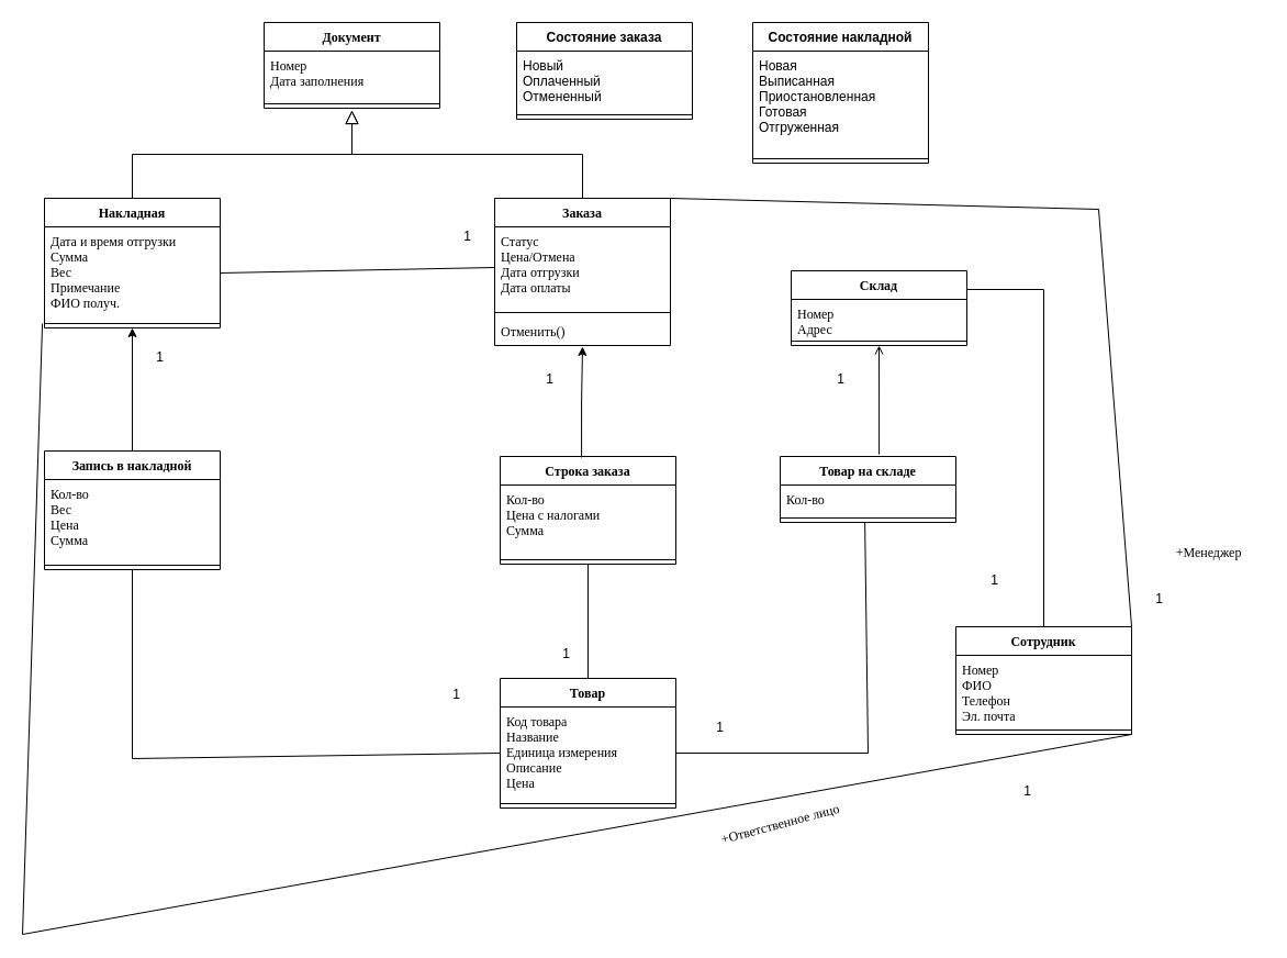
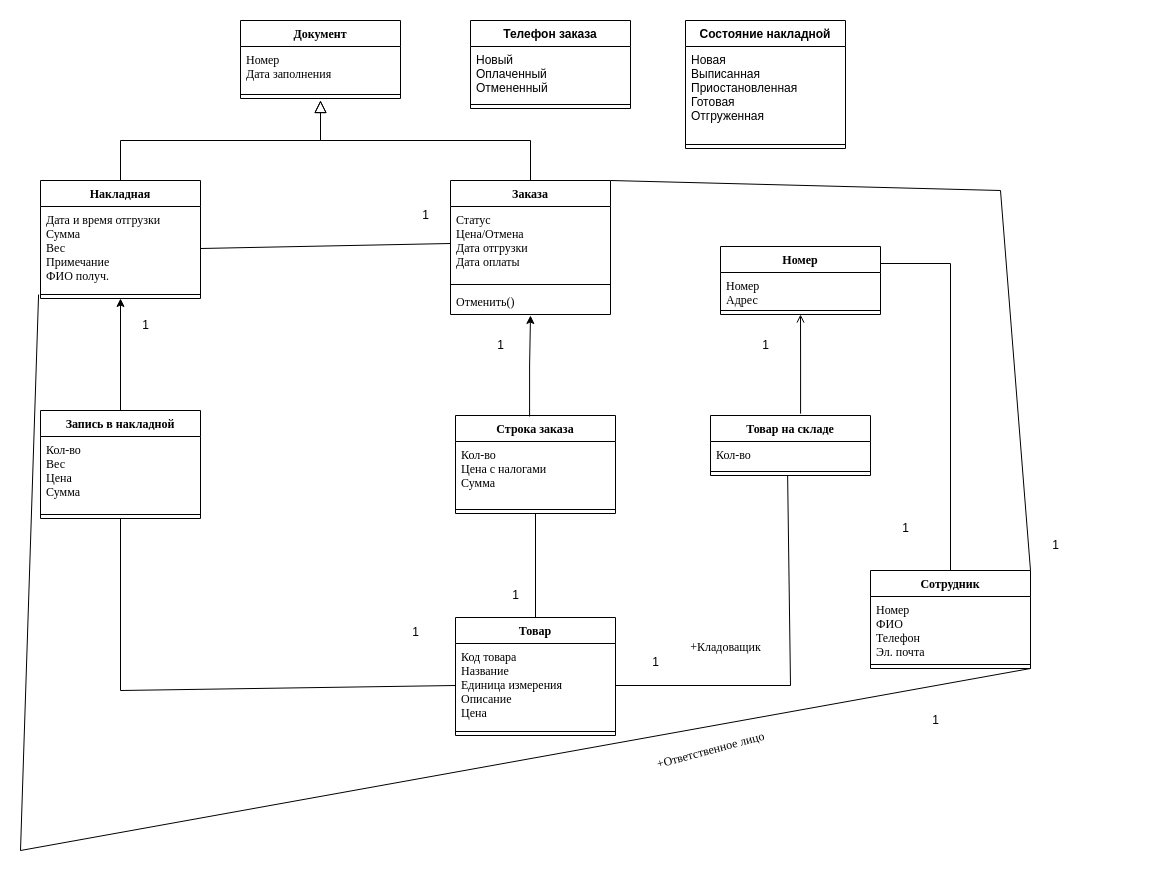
  <mxCell id="0" />
  <mxCell id="1" parent="0" />
  <mxCell id="2" value="Состояние накладной" style="swimlane;fontStyle=1;align=center;verticalAlign=top;childLayout=stackLayout;horizontal=1;startSize=26;horizontalStack=0;resizeParent=1;resizeParentMax=0;resizeLast=0;collapsible=1;marginBottom=0;" parent="1" vertex="1"><mxGeometry x="685" y="20" width="160" height="128" as="geometry"><mxRectangle x="450" y="170" width="170" height="30" as="alternateBounds" /></mxGeometry></mxCell>
  <mxCell id="3" value="Новая&#10;Выписанная&#10;Приостановленная&#10;Готовая&#10;Отгруженная" style="text;strokeColor=none;fillColor=none;align=left;verticalAlign=top;spacingLeft=4;spacingRight=4;overflow=hidden;rotatable=0;points=[[0,0.5],[1,0.5]];portConstraint=eastwest;" parent="2" vertex="1"><mxGeometry y="26" width="160" height="94" as="geometry" /></mxCell>
  <mxCell id="4" value="" style="line;strokeWidth=1;fillColor=none;align=left;verticalAlign=middle;spacingTop=-1;spacingLeft=3;spacingRight=3;rotatable=0;labelPosition=right;points=[];portConstraint=eastwest;strokeColor=inherit;" parent="2" vertex="1"><mxGeometry y="120" width="160" height="8" as="geometry" /></mxCell>
- <mxCell id="5" value="Состояние заказа" style="swimlane;fontStyle=1;align=center;verticalAlign=top;childLayout=stackLayout;horizontal=1;startSize=26;horizontalStack=0;resizeParent=1;resizeParentMax=0;resizeLast=0;collapsible=1;marginBottom=0;" parent="1" vertex="1"><mxGeometry x="470" y="20" width="160" height="88" as="geometry" /></mxCell>
+ <mxCell id="5" value="Телефон заказа" style="swimlane;fontStyle=1;align=center;verticalAlign=top;childLayout=stackLayout;horizontal=1;startSize=26;horizontalStack=0;resizeParent=1;resizeParentMax=0;resizeLast=0;collapsible=1;marginBottom=0;" parent="1" vertex="1"><mxGeometry x="470" y="20" width="160" height="88" as="geometry" /></mxCell>
  <mxCell id="6" value="Новый&#10;Оплаченный&#10;Отмененный" style="text;strokeColor=none;fillColor=none;align=left;verticalAlign=top;spacingLeft=4;spacingRight=4;overflow=hidden;rotatable=0;points=[[0,0.5],[1,0.5]];portConstraint=eastwest;" parent="5" vertex="1"><mxGeometry y="26" width="160" height="54" as="geometry" /></mxCell>
  <mxCell id="7" value="" style="line;strokeWidth=1;fillColor=none;align=left;verticalAlign=middle;spacingTop=-1;spacingLeft=3;spacingRight=3;rotatable=0;labelPosition=right;points=[];portConstraint=eastwest;strokeColor=inherit;" parent="5" vertex="1"><mxGeometry y="80" width="160" height="8" as="geometry" /></mxCell>
  <mxCell id="8" value="Документ" style="swimlane;fontStyle=1;align=center;verticalAlign=top;childLayout=stackLayout;horizontal=1;startSize=26;horizontalStack=0;resizeParent=1;resizeParentMax=0;resizeLast=0;collapsible=1;marginBottom=0;fontFamily=Verdana;" vertex="1" parent="1"><mxGeometry x="240" y="20" width="160" height="78" as="geometry" /></mxCell>
  <mxCell id="9" value="Номер&#10;Дата заполнения" style="text;strokeColor=none;fillColor=none;align=left;verticalAlign=top;spacingLeft=4;spacingRight=4;overflow=hidden;rotatable=0;points=[[0,0.5],[1,0.5]];portConstraint=eastwest;fontFamily=Verdana;" vertex="1" parent="8"><mxGeometry y="26" width="160" height="44" as="geometry" /></mxCell>
  <mxCell id="10" value="" style="line;strokeWidth=1;fillColor=none;align=left;verticalAlign=middle;spacingTop=-1;spacingLeft=3;spacingRight=3;rotatable=0;labelPosition=right;points=[];portConstraint=eastwest;strokeColor=inherit;fontFamily=Verdana;" vertex="1" parent="8"><mxGeometry y="70" width="160" height="8" as="geometry" /></mxCell>
  <mxCell id="11" value="Накладная" style="swimlane;fontStyle=1;align=center;verticalAlign=top;childLayout=stackLayout;horizontal=1;startSize=26;horizontalStack=0;resizeParent=1;resizeParentMax=0;resizeLast=0;collapsible=1;marginBottom=0;fontFamily=Verdana;" vertex="1" parent="1"><mxGeometry x="40" y="180" width="160" height="118" as="geometry" /></mxCell>
  <mxCell id="12" value="Дата и время отгрузки&#10;Сумма&#10;Вес&#10;Примечание&#10;ФИО получ." style="text;strokeColor=none;fillColor=none;align=left;verticalAlign=top;spacingLeft=4;spacingRight=4;overflow=hidden;rotatable=0;points=[[0,0.5],[1,0.5]];portConstraint=eastwest;fontFamily=Verdana;" vertex="1" parent="11"><mxGeometry y="26" width="160" height="84" as="geometry" /></mxCell>
  <mxCell id="13" value="" style="line;strokeWidth=1;fillColor=none;align=left;verticalAlign=middle;spacingTop=-1;spacingLeft=3;spacingRight=3;rotatable=0;labelPosition=right;points=[];portConstraint=eastwest;strokeColor=inherit;fontFamily=Verdana;" vertex="1" parent="11"><mxGeometry y="110" width="160" height="8" as="geometry" /></mxCell>
  <mxCell id="14" value="Запись в накладной" style="swimlane;fontStyle=1;align=center;verticalAlign=top;childLayout=stackLayout;horizontal=1;startSize=26;horizontalStack=0;resizeParent=1;resizeParentMax=0;resizeLast=0;collapsible=1;marginBottom=0;fontFamily=Verdana;" vertex="1" parent="1"><mxGeometry x="40" y="410" width="160" height="108" as="geometry" /></mxCell>
  <mxCell id="15" value="Кол-во&#10;Вес&#10;Цена&#10;Сумма" style="text;strokeColor=none;fillColor=none;align=left;verticalAlign=top;spacingLeft=4;spacingRight=4;overflow=hidden;rotatable=0;points=[[0,0.5],[1,0.5]];portConstraint=eastwest;fontFamily=Verdana;" vertex="1" parent="14"><mxGeometry y="26" width="160" height="74" as="geometry" /></mxCell>
  <mxCell id="16" value="" style="line;strokeWidth=1;fillColor=none;align=left;verticalAlign=middle;spacingTop=-1;spacingLeft=3;spacingRight=3;rotatable=0;labelPosition=right;points=[];portConstraint=eastwest;strokeColor=inherit;fontFamily=Verdana;" vertex="1" parent="14"><mxGeometry y="100" width="160" height="8" as="geometry" /></mxCell>
  <mxCell id="17" value="Строка заказа" style="swimlane;fontStyle=1;align=center;verticalAlign=top;childLayout=stackLayout;horizontal=1;startSize=26;horizontalStack=0;resizeParent=1;resizeParentMax=0;resizeLast=0;collapsible=1;marginBottom=0;fontFamily=Verdana;" vertex="1" parent="1"><mxGeometry x="455" y="415" width="160" height="98" as="geometry" /></mxCell>
  <mxCell id="18" value="Кол-во&#10;Цена с налогами&#10;Сумма" style="text;strokeColor=none;fillColor=none;align=left;verticalAlign=top;spacingLeft=4;spacingRight=4;overflow=hidden;rotatable=0;points=[[0,0.5],[1,0.5]];portConstraint=eastwest;fontFamily=Verdana;" vertex="1" parent="17"><mxGeometry y="26" width="160" height="64" as="geometry" /></mxCell>
  <mxCell id="19" value="" style="line;strokeWidth=1;fillColor=none;align=left;verticalAlign=middle;spacingTop=-1;spacingLeft=3;spacingRight=3;rotatable=0;labelPosition=right;points=[];portConstraint=eastwest;strokeColor=inherit;fontFamily=Verdana;" vertex="1" parent="17"><mxGeometry y="90" width="160" height="8" as="geometry" /></mxCell>
- <mxCell id="20" value="Склад" style="swimlane;fontStyle=1;align=center;verticalAlign=top;childLayout=stackLayout;horizontal=1;startSize=26;horizontalStack=0;resizeParent=1;resizeParentMax=0;resizeLast=0;collapsible=1;marginBottom=0;fontFamily=Verdana;" vertex="1" parent="1"><mxGeometry x="720" y="246" width="160" height="68" as="geometry" /></mxCell>
+ <mxCell id="20" value="Номер" style="swimlane;fontStyle=1;align=center;verticalAlign=top;childLayout=stackLayout;horizontal=1;startSize=26;horizontalStack=0;resizeParent=1;resizeParentMax=0;resizeLast=0;collapsible=1;marginBottom=0;fontFamily=Verdana;" vertex="1" parent="1"><mxGeometry x="720" y="246" width="160" height="68" as="geometry" /></mxCell>
  <mxCell id="21" value="Номер&#10;Адрес" style="text;strokeColor=none;fillColor=none;align=left;verticalAlign=top;spacingLeft=4;spacingRight=4;overflow=hidden;rotatable=0;points=[[0,0.5],[1,0.5]];portConstraint=eastwest;fontFamily=Verdana;" vertex="1" parent="20"><mxGeometry y="26" width="160" height="34" as="geometry" /></mxCell>
  <mxCell id="22" value="" style="line;strokeWidth=1;fillColor=none;align=left;verticalAlign=middle;spacingTop=-1;spacingLeft=3;spacingRight=3;rotatable=0;labelPosition=right;points=[];portConstraint=eastwest;strokeColor=inherit;fontFamily=Verdana;" vertex="1" parent="20"><mxGeometry y="60" width="160" height="8" as="geometry" /></mxCell>
  <mxCell id="23" value="Товар" style="swimlane;fontStyle=1;align=center;verticalAlign=top;childLayout=stackLayout;horizontal=1;startSize=26;horizontalStack=0;resizeParent=1;resizeParentMax=0;resizeLast=0;collapsible=1;marginBottom=0;fontFamily=Verdana;" vertex="1" parent="1"><mxGeometry x="455" y="617" width="160" height="118" as="geometry" /></mxCell>
  <mxCell id="24" value="Код товара&#10;Название&#10;Единица измерения&#10;Описание&#10;Цена" style="text;strokeColor=none;fillColor=none;align=left;verticalAlign=top;spacingLeft=4;spacingRight=4;overflow=hidden;rotatable=0;points=[[0,0.5],[1,0.5]];portConstraint=eastwest;fontFamily=Verdana;" vertex="1" parent="23"><mxGeometry y="26" width="160" height="84" as="geometry" /></mxCell>
  <mxCell id="25" value="" style="line;strokeWidth=1;fillColor=none;align=left;verticalAlign=middle;spacingTop=-1;spacingLeft=3;spacingRight=3;rotatable=0;labelPosition=right;points=[];portConstraint=eastwest;strokeColor=inherit;fontFamily=Verdana;" vertex="1" parent="23"><mxGeometry y="110" width="160" height="8" as="geometry" /></mxCell>
  <mxCell id="26" value="Сотрудник" style="swimlane;fontStyle=1;align=center;verticalAlign=top;childLayout=stackLayout;horizontal=1;startSize=26;horizontalStack=0;resizeParent=1;resizeParentMax=0;resizeLast=0;collapsible=1;marginBottom=0;fontFamily=Verdana;" vertex="1" parent="1"><mxGeometry x="870" y="570" width="160" height="98" as="geometry" /></mxCell>
  <mxCell id="27" value="Номер&#10;ФИО&#10;Телефон&#10;Эл. почта" style="text;strokeColor=none;fillColor=none;align=left;verticalAlign=top;spacingLeft=4;spacingRight=4;overflow=hidden;rotatable=0;points=[[0,0.5],[1,0.5]];portConstraint=eastwest;fontFamily=Verdana;" vertex="1" parent="26"><mxGeometry y="26" width="160" height="64" as="geometry" /></mxCell>
  <mxCell id="28" value="" style="line;strokeWidth=1;fillColor=none;align=left;verticalAlign=middle;spacingTop=-1;spacingLeft=3;spacingRight=3;rotatable=0;labelPosition=right;points=[];portConstraint=eastwest;strokeColor=inherit;fontFamily=Verdana;" vertex="1" parent="26"><mxGeometry y="90" width="160" height="8" as="geometry" /></mxCell>
  <mxCell id="29" value="Заказа" style="swimlane;fontStyle=1;align=center;verticalAlign=top;childLayout=stackLayout;horizontal=1;startSize=26;horizontalStack=0;resizeParent=1;resizeParentMax=0;resizeLast=0;collapsible=1;marginBottom=0;fontFamily=Verdana;" vertex="1" parent="1"><mxGeometry x="450" y="180" width="160" height="134" as="geometry" /></mxCell>
  <mxCell id="30" value="Статус&#10;Цена/Отмена&#10;Дата отгрузки&#10;Дата оплаты" style="text;strokeColor=none;fillColor=none;align=left;verticalAlign=top;spacingLeft=4;spacingRight=4;overflow=hidden;rotatable=0;points=[[0,0.5],[1,0.5]];portConstraint=eastwest;fontFamily=Verdana;" vertex="1" parent="29"><mxGeometry y="26" width="160" height="74" as="geometry" /></mxCell>
  <mxCell id="31" value="" style="line;strokeWidth=1;fillColor=none;align=left;verticalAlign=middle;spacingTop=-1;spacingLeft=3;spacingRight=3;rotatable=0;labelPosition=right;points=[];portConstraint=eastwest;strokeColor=inherit;fontFamily=Verdana;" vertex="1" parent="29"><mxGeometry y="100" width="160" height="8" as="geometry" /></mxCell>
  <mxCell id="32" value="Отменить()" style="text;strokeColor=none;fillColor=none;align=left;verticalAlign=top;spacingLeft=4;spacingRight=4;overflow=hidden;rotatable=0;points=[[0,0.5],[1,0.5]];portConstraint=eastwest;fontFamily=Verdana;" vertex="1" parent="29"><mxGeometry y="108" width="160" height="26" as="geometry" /></mxCell>
  <mxCell id="33" style="edgeStyle=orthogonalEdgeStyle;rounded=0;orthogonalLoop=1;jettySize=auto;html=1;entryX=0.5;entryY=1;entryDx=0;entryDy=0;exitX=0.5;exitY=0;exitDx=0;exitDy=0;" edge="1" parent="1" source="14" target="11"><mxGeometry relative="1" as="geometry"><mxPoint x="370" y="246" as="sourcePoint" /><mxPoint x="370" y="200" as="targetPoint" /></mxGeometry></mxCell>
  <mxCell id="34" value="" style="endArrow=block;endSize=10;endFill=0;shadow=0;strokeWidth=1;rounded=0;edgeStyle=elbowEdgeStyle;elbow=vertical;exitX=0.5;exitY=0;exitDx=0;exitDy=0;" edge="1" parent="1" source="11"><mxGeometry width="160" relative="1" as="geometry"><mxPoint x="110" y="20" as="sourcePoint" /><mxPoint x="320" y="100" as="targetPoint" /></mxGeometry></mxCell>
  <mxCell id="35" value="" style="endArrow=block;endSize=10;endFill=0;shadow=0;strokeWidth=1;rounded=0;edgeStyle=elbowEdgeStyle;elbow=vertical;exitX=0.5;exitY=0;exitDx=0;exitDy=0;" edge="1" parent="1" source="29"><mxGeometry width="160" relative="1" as="geometry"><mxPoint x="120" y="30" as="sourcePoint" /><mxPoint x="320" y="100" as="targetPoint" /></mxGeometry></mxCell>
  <mxCell id="36" style="edgeStyle=orthogonalEdgeStyle;rounded=0;orthogonalLoop=1;jettySize=auto;html=1;exitX=0.463;exitY=0.01;exitDx=0;exitDy=0;entryX=0.5;entryY=1.038;entryDx=0;entryDy=0;entryPerimeter=0;exitPerimeter=0;" edge="1" parent="1" source="17" target="32"><mxGeometry relative="1" as="geometry"><mxPoint x="380" y="256" as="sourcePoint" /><mxPoint x="540" y="310" as="targetPoint" /></mxGeometry></mxCell>
  <mxCell id="37" value="" style="endArrow=none;html=1;rounded=0;fontFamily=Verdana;entryX=0;entryY=0.5;entryDx=0;entryDy=0;exitX=1;exitY=0.5;exitDx=0;exitDy=0;" edge="1" parent="1" source="12" target="30"><mxGeometry width="50" height="50" relative="1" as="geometry"><mxPoint x="300" y="370" as="sourcePoint" /><mxPoint x="350" y="320" as="targetPoint" /></mxGeometry></mxCell>
  <mxCell id="38" value="1" style="text;html=1;align=center;verticalAlign=middle;resizable=0;points=[];autosize=1;strokeColor=none;fillColor=none;" vertex="1" parent="1"><mxGeometry x="410" y="200" width="30" height="30" as="geometry" /></mxCell>
  <mxCell id="39" value="1" style="text;html=1;align=center;verticalAlign=middle;resizable=0;points=[];autosize=1;strokeColor=none;fillColor=none;" vertex="1" parent="1"><mxGeometry x="130" y="310" width="30" height="30" as="geometry" /></mxCell>
  <mxCell id="40" value="1" style="text;html=1;align=center;verticalAlign=middle;resizable=0;points=[];autosize=1;strokeColor=none;fillColor=none;" vertex="1" parent="1"><mxGeometry x="485" y="330" width="30" height="30" as="geometry" /></mxCell>
  <mxCell id="41" value="" style="endArrow=none;html=1;rounded=0;fontFamily=Verdana;entryX=0.5;entryY=1;entryDx=0;entryDy=0;exitX=0;exitY=0.5;exitDx=0;exitDy=0;" edge="1" parent="1" source="24" target="14"><mxGeometry width="50" height="50" relative="1" as="geometry"><mxPoint x="340" y="660" as="sourcePoint" /><mxPoint x="390" y="610" as="targetPoint" /><Array as="points"><mxPoint x="120" y="690" /></Array></mxGeometry></mxCell>
  <mxCell id="42" value="1" style="text;html=1;align=center;verticalAlign=middle;resizable=0;points=[];autosize=1;strokeColor=none;fillColor=none;" vertex="1" parent="1"><mxGeometry x="400" y="617" width="30" height="30" as="geometry" /></mxCell>
  <mxCell id="43" value="" style="endArrow=none;html=1;rounded=0;fontFamily=Verdana;entryX=0.5;entryY=1;entryDx=0;entryDy=0;exitX=0.5;exitY=0;exitDx=0;exitDy=0;" edge="1" parent="1" source="23" target="17"><mxGeometry width="50" height="50" relative="1" as="geometry"><mxPoint x="390" y="460" as="sourcePoint" /><mxPoint x="440" y="410" as="targetPoint" /></mxGeometry></mxCell>
  <mxCell id="44" value="1" style="text;html=1;align=center;verticalAlign=middle;resizable=0;points=[];autosize=1;strokeColor=none;fillColor=none;" vertex="1" parent="1"><mxGeometry x="500" y="580" width="30" height="30" as="geometry" /></mxCell>
  <mxCell id="45" value="Товар на складе" style="swimlane;fontStyle=1;align=center;verticalAlign=top;childLayout=stackLayout;horizontal=1;startSize=26;horizontalStack=0;resizeParent=1;resizeParentMax=0;resizeLast=0;collapsible=1;marginBottom=0;fontFamily=Verdana;" vertex="1" parent="1"><mxGeometry x="710" y="415" width="160" height="60" as="geometry" /></mxCell>
  <mxCell id="46" value="Кол-во" style="text;strokeColor=none;fillColor=none;align=left;verticalAlign=top;spacingLeft=4;spacingRight=4;overflow=hidden;rotatable=0;points=[[0,0.5],[1,0.5]];portConstraint=eastwest;fontFamily=Verdana;" vertex="1" parent="45"><mxGeometry y="26" width="160" height="26" as="geometry" /></mxCell>
  <mxCell id="47" value="" style="line;strokeWidth=1;fillColor=none;align=left;verticalAlign=middle;spacingTop=-1;spacingLeft=3;spacingRight=3;rotatable=0;labelPosition=right;points=[];portConstraint=eastwest;strokeColor=inherit;fontFamily=Verdana;" vertex="1" parent="45"><mxGeometry y="52" width="160" height="8" as="geometry" /></mxCell>
  <mxCell id="48" value="" style="endArrow=none;html=1;rounded=0;fontFamily=Verdana;exitX=1;exitY=0.5;exitDx=0;exitDy=0;entryX=0.482;entryY=0.946;entryDx=0;entryDy=0;entryPerimeter=0;" edge="1" parent="1" source="24" target="47"><mxGeometry width="50" height="50" relative="1" as="geometry"><mxPoint x="580" y="600" as="sourcePoint" /><mxPoint x="630" y="550" as="targetPoint" /><Array as="points"><mxPoint x="790" y="685" /></Array></mxGeometry></mxCell>
  <mxCell id="49" style="edgeStyle=orthogonalEdgeStyle;rounded=0;orthogonalLoop=1;jettySize=auto;html=1;entryX=0.5;entryY=1;entryDx=0;entryDy=0;exitX=0.563;exitY=-0.031;exitDx=0;exitDy=0;exitPerimeter=0;endArrow=open;" edge="1" parent="1" source="45" target="20"><mxGeometry relative="1" as="geometry"><mxPoint x="800" y="410" as="sourcePoint" /><mxPoint x="540" y="324.988" as="targetPoint" /></mxGeometry></mxCell>
  <mxCell id="50" value="1" style="text;html=1;align=center;verticalAlign=middle;resizable=0;points=[];autosize=1;strokeColor=none;fillColor=none;" vertex="1" parent="1"><mxGeometry x="750" y="330" width="30" height="30" as="geometry" /></mxCell>
  <mxCell id="51" value="1" style="text;html=1;align=center;verticalAlign=middle;resizable=0;points=[];autosize=1;strokeColor=none;fillColor=none;" vertex="1" parent="1"><mxGeometry x="640" y="647" width="30" height="30" as="geometry" /></mxCell>
  <mxCell id="52" value="" style="endArrow=none;html=1;rounded=0;fontFamily=Verdana;exitX=1;exitY=0.25;exitDx=0;exitDy=0;entryX=0.5;entryY=0;entryDx=0;entryDy=0;" edge="1" parent="1" source="20" target="26"><mxGeometry width="50" height="50" relative="1" as="geometry"><mxPoint x="625" y="695" as="sourcePoint" /><mxPoint x="797.12" y="484.568" as="targetPoint" /><Array as="points"><mxPoint x="950" y="263" /></Array></mxGeometry></mxCell>
  <mxCell id="53" value="1" style="text;html=1;align=center;verticalAlign=middle;resizable=0;points=[];autosize=1;strokeColor=none;fillColor=none;" vertex="1" parent="1"><mxGeometry x="890" y="513" width="30" height="30" as="geometry" /></mxCell>
  <mxCell id="54" value="" style="endArrow=none;html=1;rounded=0;fontFamily=Verdana;entryX=1;entryY=1;entryDx=0;entryDy=0;exitX=-0.012;exitY=1.048;exitDx=0;exitDy=0;exitPerimeter=0;" edge="1" parent="1" source="12" target="26"><mxGeometry width="50" height="50" relative="1" as="geometry"><mxPoint x="20" y="320" as="sourcePoint" /><mxPoint x="960" y="580" as="targetPoint" /><Array as="points"><mxPoint x="20" y="850" /></Array></mxGeometry></mxCell>
  <mxCell id="55" value="" style="endArrow=none;html=1;rounded=0;fontFamily=Verdana;entryX=1;entryY=0;entryDx=0;entryDy=0;exitX=1;exitY=0;exitDx=0;exitDy=0;" edge="1" parent="1" source="29" target="26"><mxGeometry width="50" height="50" relative="1" as="geometry"><mxPoint x="510" y="530" as="sourcePoint" /><mxPoint x="560" y="480" as="targetPoint" /><Array as="points"><mxPoint x="1000" y="190" /></Array></mxGeometry></mxCell>
  <mxCell id="56" value="1" style="text;html=1;align=center;verticalAlign=middle;resizable=0;points=[];autosize=1;strokeColor=none;fillColor=none;" vertex="1" parent="1"><mxGeometry x="1040" y="530" width="30" height="30" as="geometry" /></mxCell>
  <mxCell id="57" value="1" style="text;html=1;align=center;verticalAlign=middle;resizable=0;points=[];autosize=1;strokeColor=none;fillColor=none;" vertex="1" parent="1"><mxGeometry x="920" y="705" width="30" height="30" as="geometry" /></mxCell>
- <mxCell id="59" value="+Менеджер" style="text;html=1;align=center;verticalAlign=middle;resizable=0;points=[];autosize=1;strokeColor=none;fillColor=none;fontFamily=Verdana;" vertex="1" parent="1"><mxGeometry x="1050" y="488" width="100" height="30" as="geometry" /></mxCell>
+ <mxCell id="58" value="+Кладоващик" style="text;html=1;align=center;verticalAlign=middle;resizable=0;points=[];autosize=1;strokeColor=none;fillColor=none;fontFamily=Verdana;" vertex="1" parent="1"><mxGeometry x="670" y="632" width="110" height="30" as="geometry" /></mxCell>
  <mxCell id="60" value="+Ответственное лицо" style="text;html=1;align=center;verticalAlign=middle;resizable=0;points=[];autosize=1;strokeColor=none;fillColor=none;fontFamily=Verdana;rotation=-15;" vertex="1" parent="1"><mxGeometry x="630" y="735" width="160" height="30" as="geometry" /></mxCell>
